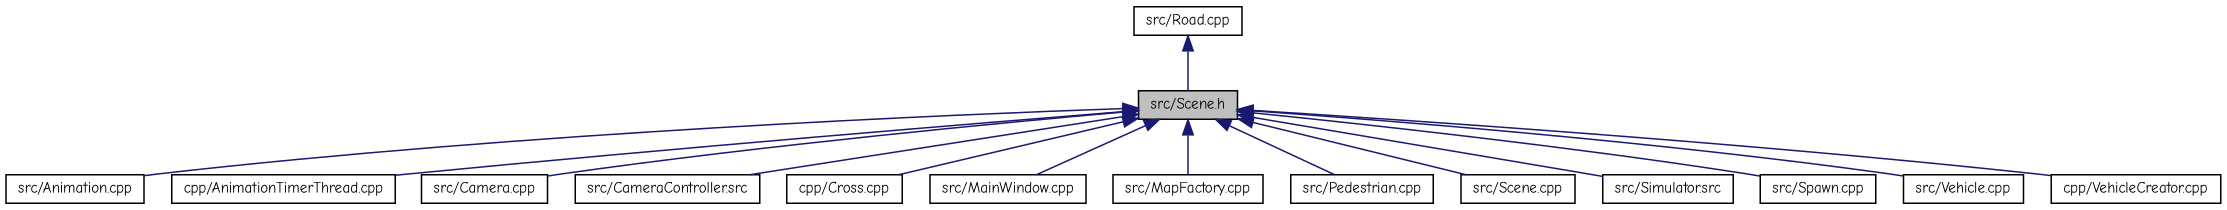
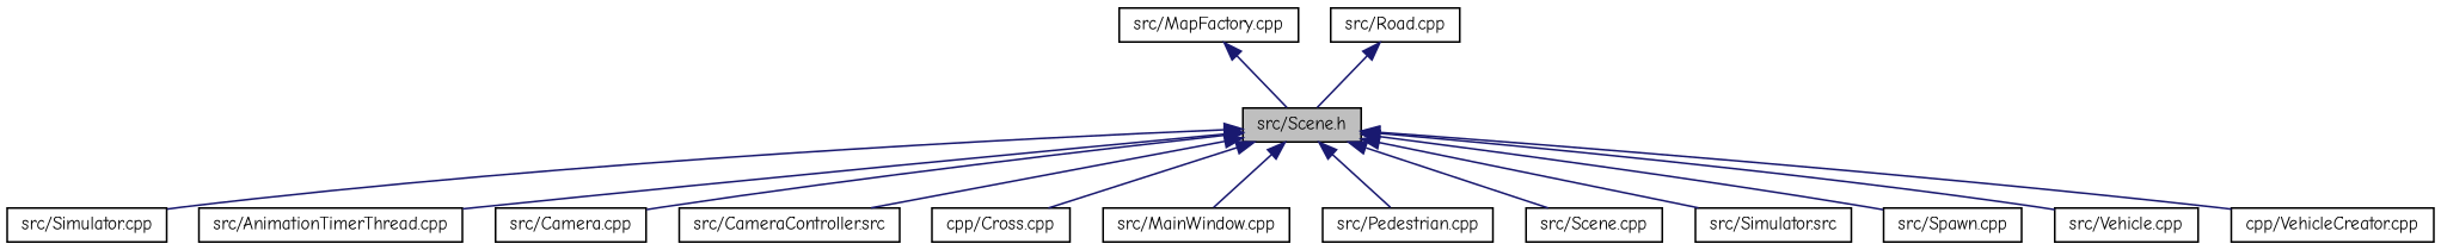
  digraph {
    fontname="Comic Neue"
    node [color=black fillcolor=white fontname="Comic Neue" fontsize=10 shape=record style=filled]
    edge [color=midnightblue dir=back fontname="Comic Neue" fontsize=10 labelfontname=Helvetica labelfontsize=10 style=solid]
    n1 [fillcolor=grey75 fontcolor=black height=0.2 label="src/Scene.h" width=0.4]
-   n2 [height=0.2 label="src/Animation.cpp" width=0.4]
-   n3 [height=0.2 label="cpp/AnimationTimerThread.cpp" width=0.4]
+   n2 [height=0.2 label="src/Simulator.cpp" width=0.4]
+   n3 [height=0.2 label="src/AnimationTimerThread.cpp" width=0.4]
    n4 [height=0.2 label="src/Camera.cpp" width=0.4]
    n5 [height=0.2 label="src/CameraController.src" width=0.4]
    n6 [height=0.2 label="cpp/Cross.cpp" width=0.4]
    n7 [height=0.2 label="src/MainWindow.cpp" width=0.4]
    n8 [height=0.2 label="src/MapFactory.cpp" width=0.4]
    n9 [height=0.2 label="src/Pedestrian.cpp" width=0.4]
    n10 [height=0.2 label="src/Scene.cpp" width=0.4]
    n11 [height=0.2 label="src/Simulator.src" width=0.4]
    n12 [height=0.2 label="src/Spawn.cpp" width=0.4]
    n13 [height=0.2 label="src/Vehicle.cpp" width=0.4]
    n14 [height=0.2 label="cpp/VehicleCreator.cpp" width=0.4]
    n15 [height=0.2 label="src/Road.cpp" width=0.4]
    n1 -> n2
    n1 -> n3
    n1 -> n4
    n1 -> n5
    n1 -> n6
    n1 -> n7
-   n1 -> n8
+   n8 -> n1
    n1 -> n9
    n1 -> n10
    n1 -> n11
    n1 -> n12
    n1 -> n13
    n1 -> n14
    n15 -> n1
  }
